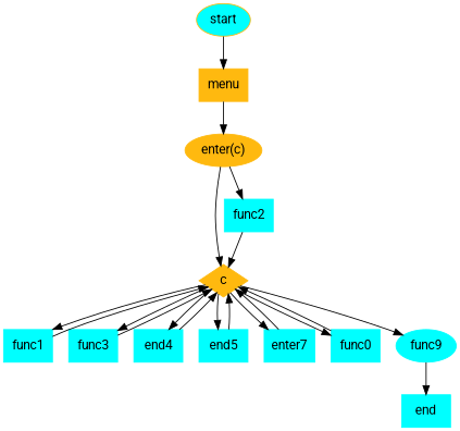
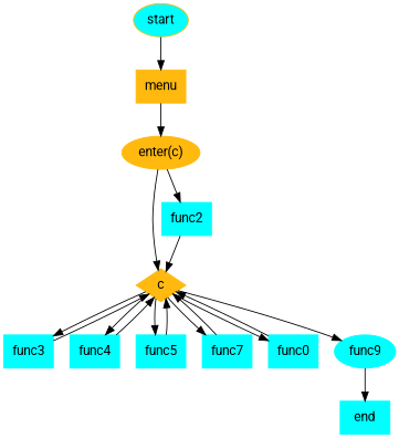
  digraph {
    fontname=Roboto
    node [color=cyan fontname=Roboto shape=box style=filled]
    edge [fontname=Roboto]
    start [color=darkgoldenrod1 fillcolor=cyan shape=ellipse]
    menu [color=darkgoldenrod1]
    "enter(c)" [color=darkgoldenrod1 shape=ellipse]
    c [color=darkgoldenrod1 shape=diamond]
    func2
-   func1
    func3
-   func4 [label=end4]
-   func5 [label=end5]
-   func7 [label=enter7]
+   func4
+   func5
+   func7
    n11 [label=func0]
    func9 [shape=ellipse]
    end
    start -> menu
    menu -> "enter(c)"
    "enter(c)" -> c
    "enter(c)" -> func2
-   c -> func1
    c -> func3
    c -> func4
    c -> func5
    c -> func7
    c -> n11
    c -> func9
    func2 -> c
-   func1 -> c
    func3 -> c
    func4 -> c
    func5 -> c
    func7 -> c
    n11 -> c
    func9 -> end
  }
